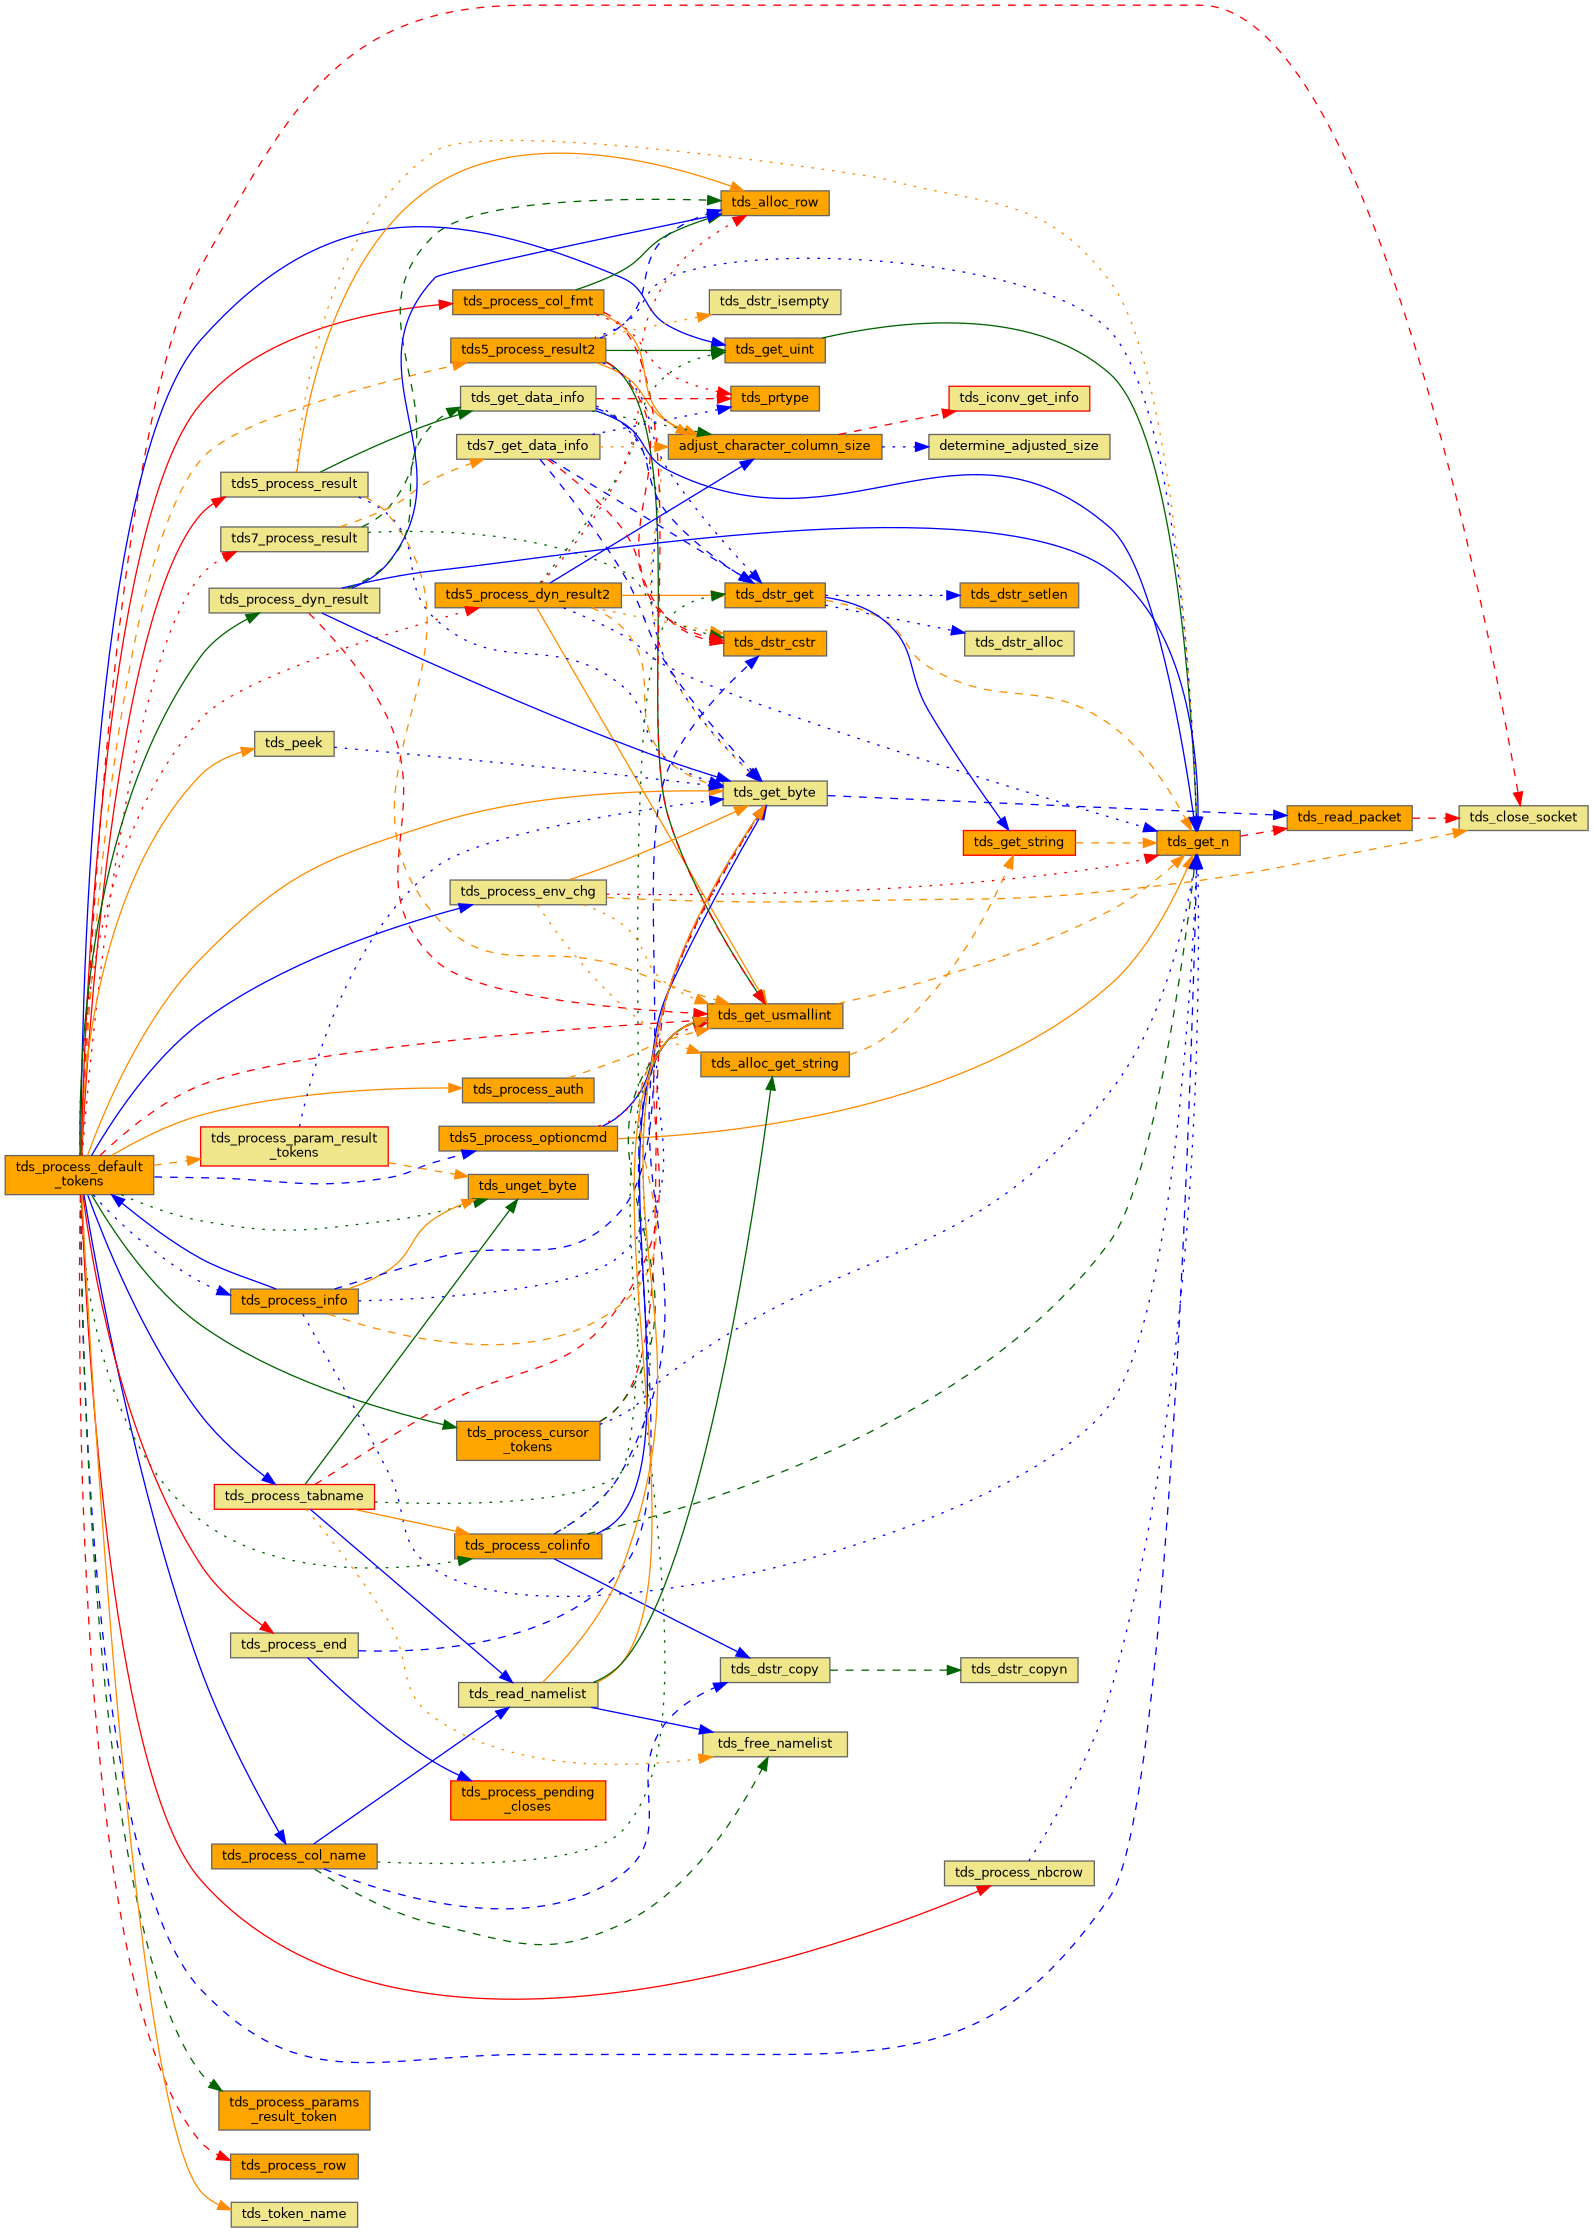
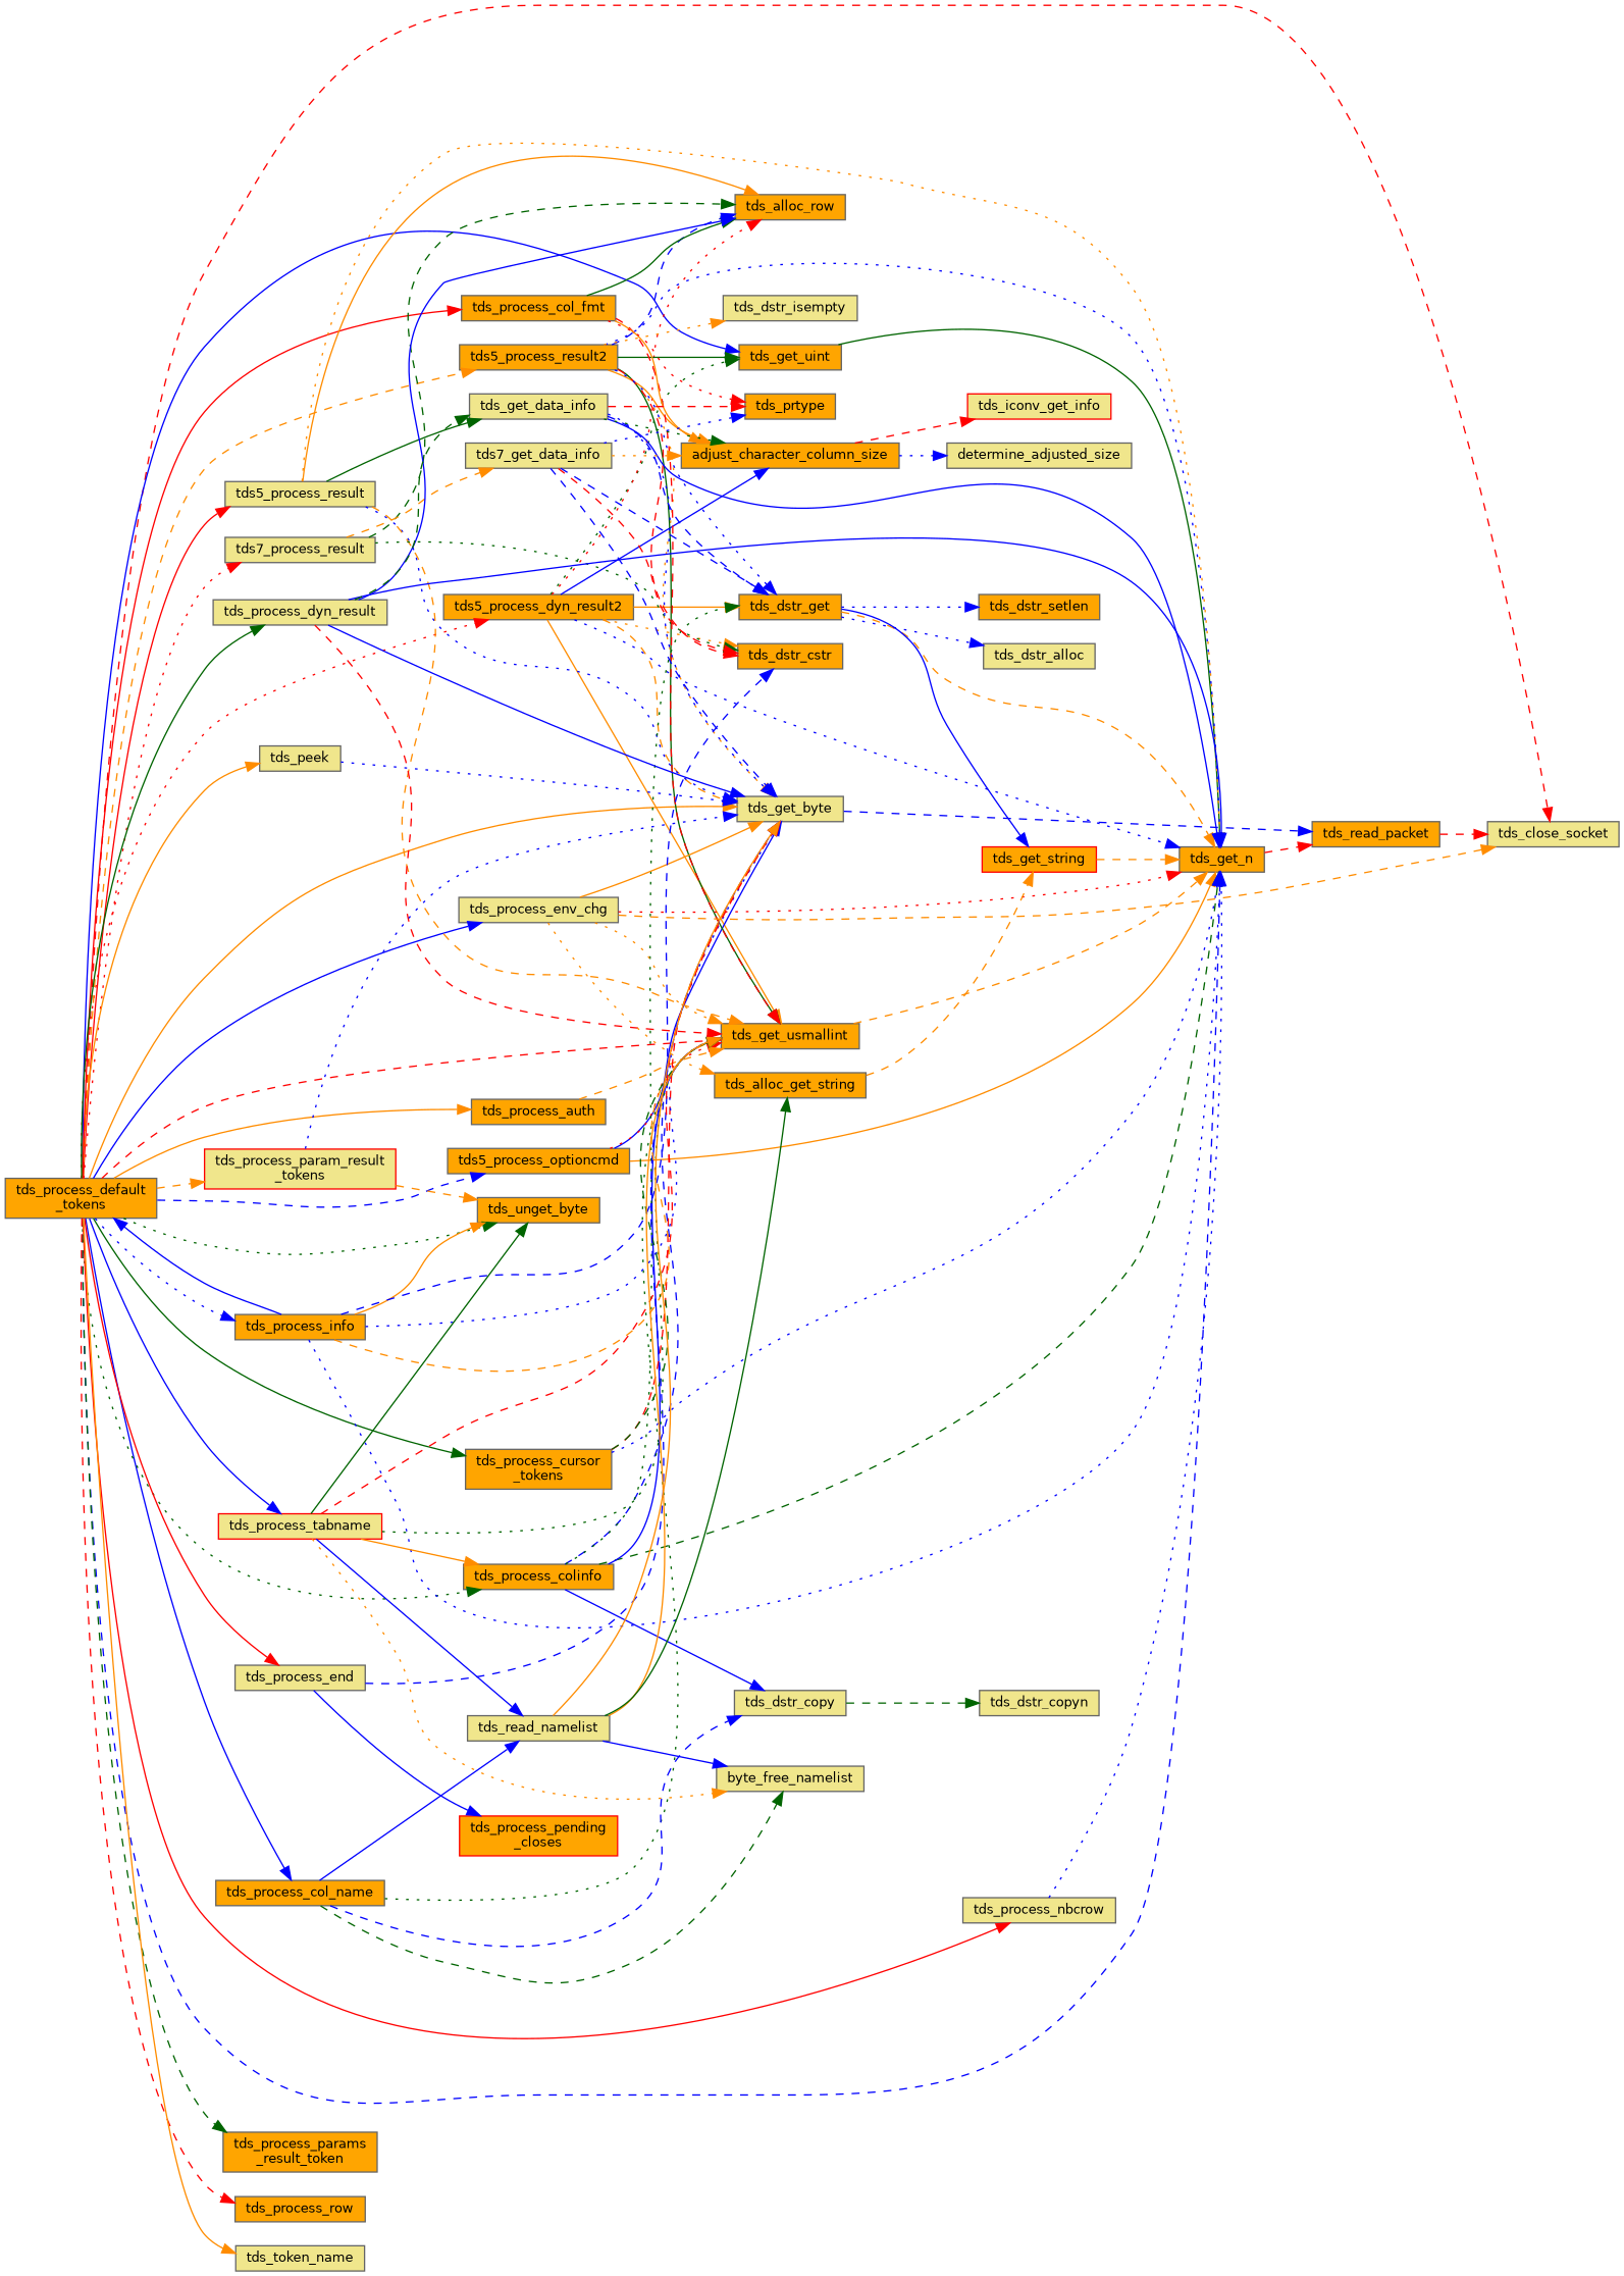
  digraph {
    rankdir=LR
    node [color=grey40 fillcolor=orange fontname=Helvetica fontsize=10 shape=box style=filled]
    edge [color=blue fontname=Helvetica fontsize=10 labelfontname=Helvetica labelfontsize=10 style=solid]
    n1 [color=gray40 fontcolor=black height=0.2 label="tds_process_default\l_tokens" width=0.4]
    n2 [height=0.2 label=tds5_process_dyn_result2 width=0.4]
    n3 [height=0.2 label=tds_get_n width=0.4]
    n4 [fillcolor=khaki height=0.2 label=tds_close_socket width=0.4]
    n5 [fillcolor=khaki height=0.2 label=tds_get_byte width=0.4]
    n6 [height=0.2 label=tds_get_uint width=0.4]
    n7 [height=0.2 label=tds_get_usmallint width=0.4]
    n8 [height=0.2 label=tds5_process_optioncmd width=0.4]
    n9 [fillcolor=khaki height=0.2 label=tds5_process_result width=0.4]
    n10 [height=0.2 label=tds5_process_result2 width=0.4]
    n11 [fillcolor=khaki height=0.2 label=tds7_process_result width=0.4]
    n12 [fillcolor=khaki height=0.2 label=tds_peek width=0.4]
    n13 [height=0.2 label=tds_process_auth width=0.4]
    n14 [height=0.2 label=tds_process_col_fmt width=0.4]
    n15 [height=0.2 label=tds_process_col_name width=0.4]
    n16 [height=0.2 label=tds_process_colinfo width=0.4]
    n17 [height=0.2 label="tds_process_cursor\l_tokens" width=0.4]
    n18 [fillcolor=khaki height=0.2 label=tds_process_dyn_result width=0.4]
    n19 [fillcolor=khaki height=0.2 label=tds_process_end width=0.4]
    n20 [fillcolor=khaki height=0.2 label=tds_process_env_chg width=0.4]
    n21 [height=0.2 label=tds_process_info width=0.4]
    n22 [height=0.2 label=tds_unget_byte width=0.4]
    n23 [fillcolor=khaki height=0.2 label=tds_process_nbcrow width=0.4]
    n24 [color=red fillcolor=khaki height=0.2 label="tds_process_param_result\l_tokens" width=0.4]
    n25 [height=0.2 label="tds_process_params\l_result_token" width=0.4]
    n26 [height=0.2 label=tds_process_row width=0.4]
    n27 [color=red fillcolor=khaki height=0.2 label=tds_process_tabname width=0.4]
    n28 [fillcolor=khaki height=0.2 label=tds_token_name width=0.4]
    n29 [height=0.2 label=adjust_character_column_size width=0.4]
    n30 [height=0.2 label=tds_alloc_row width=0.4]
    n31 [height=0.2 label=tds_dstr_cstr width=0.4]
    n32 [height=0.2 label=tds_dstr_get width=0.4]
    n33 [height=0.2 label=tds_read_packet width=0.4]
    n34 [fillcolor=khaki height=0.2 label=tds_get_data_info width=0.4]
    n35 [fillcolor=khaki height=0.2 label=tds_dstr_isempty width=0.4]
    n36 [fillcolor=khaki height=0.2 label=tds7_get_data_info width=0.4]
    n37 [height=0.2 label=tds_prtype width=0.4]
    n38 [fillcolor=khaki height=0.2 label=tds_dstr_copy width=0.4]
-   n39 [fillcolor=khaki height=0.2 label=tds_free_namelist width=0.4]
+   n39 [fillcolor=khaki height=0.2 label=byte_free_namelist width=0.4]
    n40 [fillcolor=khaki height=0.2 label=tds_read_namelist width=0.4]
    n41 [color=red height=0.2 label="tds_process_pending\l_closes" width=0.4]
    n42 [height=0.2 label=tds_alloc_get_string width=0.4]
    n43 [fillcolor=khaki height=0.2 label=determine_adjusted_size width=0.4]
    n44 [color=red fillcolor=khaki height=0.2 label=tds_iconv_get_info width=0.4]
    n45 [fillcolor=khaki height=0.2 label=tds_dstr_alloc width=0.4]
    n46 [height=0.2 label=tds_dstr_setlen width=0.4]
    n47 [color=red height=0.2 label=tds_get_string width=0.4]
    n48 [fillcolor=khaki height=0.2 label=tds_dstr_copyn width=0.4]
    n1 -> n2 [color=red style=dotted]
    n1 -> n3 [style=dashed]
    n1 -> n4 [color=red style=dashed]
    n1 -> n5 [color=darkorange]
    n1 -> n6
    n1 -> n7 [color=red style=dashed]
    n1 -> n8 [style=dashed]
    n1 -> n9 [color=red]
    n1 -> n10 [color=darkorange style=dashed]
    n1 -> n11 [color=red style=dotted]
    n1 -> n12 [color=darkorange]
    n1 -> n13 [color=darkorange]
    n1 -> n14 [color=red]
    n1 -> n15
    n1 -> n16 [color=darkgreen style=dotted]
    n1 -> n17 [color=darkgreen]
    n1 -> n18 [color=darkgreen]
    n1 -> n19 [color=red]
    n1 -> n20
    n1 -> n21 [style=dotted]
    n1 -> n22 [color=darkgreen style=dotted]
    n1 -> n23 [color=red]
    n1 -> n24 [color=darkorange style=dashed]
    n1 -> n25 [color=darkgreen style=dashed]
    n1 -> n26 [color=red style=dashed]
    n1 -> n27
    n1 -> n28 [color=darkorange]
    n2 -> n3 [style=dotted]
    n2 -> n5 [color=darkorange style=dashed]
    n2 -> n6 [color=darkgreen style=dotted]
    n2 -> n7 [color=darkorange]
    n2 -> n29
    n2 -> n30 [color=red style=dotted]
    n2 -> n31 [color=darkorange style=dotted]
    n2 -> n32 [color=darkorange]
    n3 -> n33 [color=red style=dashed]
    n5 -> n33 [style=dashed]
    n6 -> n3 [color=darkgreen]
    n7 -> n3 [color=darkorange style=dashed]
    n8 -> n3 [color=darkorange]
    n8 -> n5
    n8 -> n7 [color=red style=dotted]
    n9 -> n3 [color=darkorange style=dotted]
    n9 -> n5 [style=dotted]
    n9 -> n7 [color=darkorange style=dashed]
    n9 -> n30 [color=darkorange]
    n9 -> n34 [color=darkgreen]
    n10 -> n3 [style=dotted]
    n10 -> n5 [color=darkorange style=dotted]
    n10 -> n6 [color=darkgreen]
    n10 -> n7 [color=darkgreen]
    n10 -> n29 [color=darkorange]
    n10 -> n30 [style=dashed]
    n10 -> n31 [color=red style=dashed]
    n10 -> n32 [style=dotted]
    n10 -> n35 [color=darkorange style=dotted]
    n11 -> n30 [color=darkgreen style=dashed]
    n11 -> n31 [color=darkgreen style=dotted]
    n11 -> n36 [color=darkorange style=dashed]
    n12 -> n5 [style=dotted]
    n13 -> n7 [color=darkorange style=dashed]
    n14 -> n7 [color=red style=dashed]
    n14 -> n29 [color=darkorange]
    n14 -> n30 [color=darkgreen]
    n14 -> n37 [color=red style=dotted]
    n15 -> n7 [color=darkgreen style=dotted]
    n15 -> n38 [style=dashed]
    n15 -> n39 [color=darkgreen style=dashed]
    n15 -> n40
    n16 -> n3 [color=darkgreen style=dashed]
    n16 -> n5 [style=dashed]
    n16 -> n7
    n16 -> n32 [color=darkgreen style=dotted]
    n16 -> n38
    n17 -> n3 [style=dotted]
    n17 -> n5 [color=red style=dashed]
    n17 -> n7 [color=darkgreen style=dashed]
    n18 -> n3
    n18 -> n5
    n18 -> n7 [color=red style=dashed]
    n18 -> n30
    n18 -> n34 [color=darkgreen style=dashed]
    n19 -> n7 [style=dashed]
    n19 -> n41
    n20 -> n3 [color=red style=dotted]
    n20 -> n4 [color=darkorange style=dashed]
    n20 -> n5 [color=darkorange]
    n20 -> n7 [color=darkorange style=dotted]
    n20 -> n42 [color=darkorange style=dotted]
    n21 -> n1
    n21 -> n3 [style=dotted]
    n21 -> n5 [style=dotted]
    n21 -> n7 [color=darkorange style=dashed]
    n21 -> n22 [color=darkorange]
    n21 -> n31 [style=dashed]
    n23 -> n3 [style=dotted]
    n24 -> n5 [style=dotted]
    n24 -> n22 [color=darkorange style=dashed]
    n27 -> n5 [color=red style=dashed]
    n27 -> n7 [color=darkgreen style=dotted]
    n27 -> n16 [color=darkorange]
    n27 -> n22 [color=darkgreen]
    n27 -> n39 [color=darkorange style=dotted]
    n27 -> n40
    n29 -> n43 [style=dotted]
    n29 -> n44 [color=red style=dashed]
    n32 -> n3 [color=darkorange style=dashed]
    n32 -> n45 [style=dotted]
    n32 -> n46 [style=dotted]
    n32 -> n47
    n33 -> n4 [color=red style=dashed]
    n34 -> n3
    n34 -> n5 [style=dotted]
    n34 -> n29 [color=darkgreen style=dotted]
    n34 -> n32 [style=dashed]
    n34 -> n37 [color=red style=dashed]
    n36 -> n5 [style=dashed]
    n36 -> n29 [color=darkorange style=dotted]
    n36 -> n31 [color=red style=dashed]
    n36 -> n32 [style=dashed]
    n36 -> n37 [style=dotted]
    n38 -> n48 [color=darkgreen style=dashed]
    n40 -> n5 [color=darkorange]
    n40 -> n7 [color=darkorange]
    n40 -> n39
    n40 -> n42 [color=darkgreen]
    n42 -> n47 [color=darkorange style=dashed]
    n47 -> n3 [color=darkorange style=dashed]
  }
